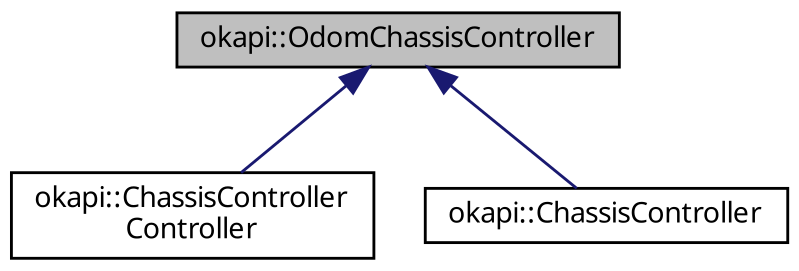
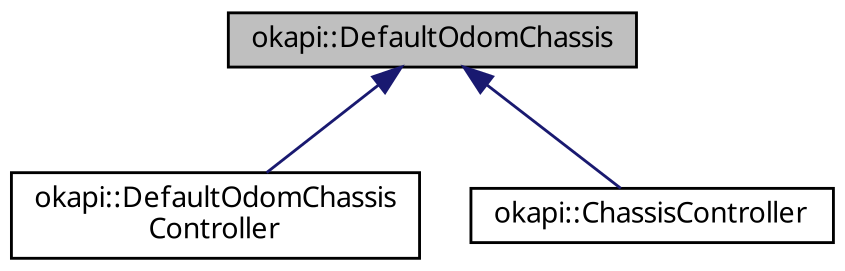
  digraph {
    fontname="Noto Sans"
    node [color=black fillcolor=white fontname="Noto Sans" fontsize=10 shape=record style=filled]
    edge [color=midnightblue dir=back fontname="Noto Sans" fontsize=10 labelfontname=Helvetica labelfontsize=10 style=solid]
-   n1 [fillcolor=grey75 fontcolor=black height=0.2 label="okapi::OdomChassisController" width=0.4]
-   n2 [height=0.2 label="okapi::ChassisController\lController" width=0.4]
+   n1 [fillcolor=grey75 fontcolor=black height=0.2 label="okapi::DefaultOdomChassis" width=0.4]
+   n2 [height=0.2 label="okapi::DefaultOdomChassis\lController" width=0.4]
    n3 [height=0.2 label="okapi::ChassisController" width=0.4]
    n1 -> n2
    n1 -> n3
  }
